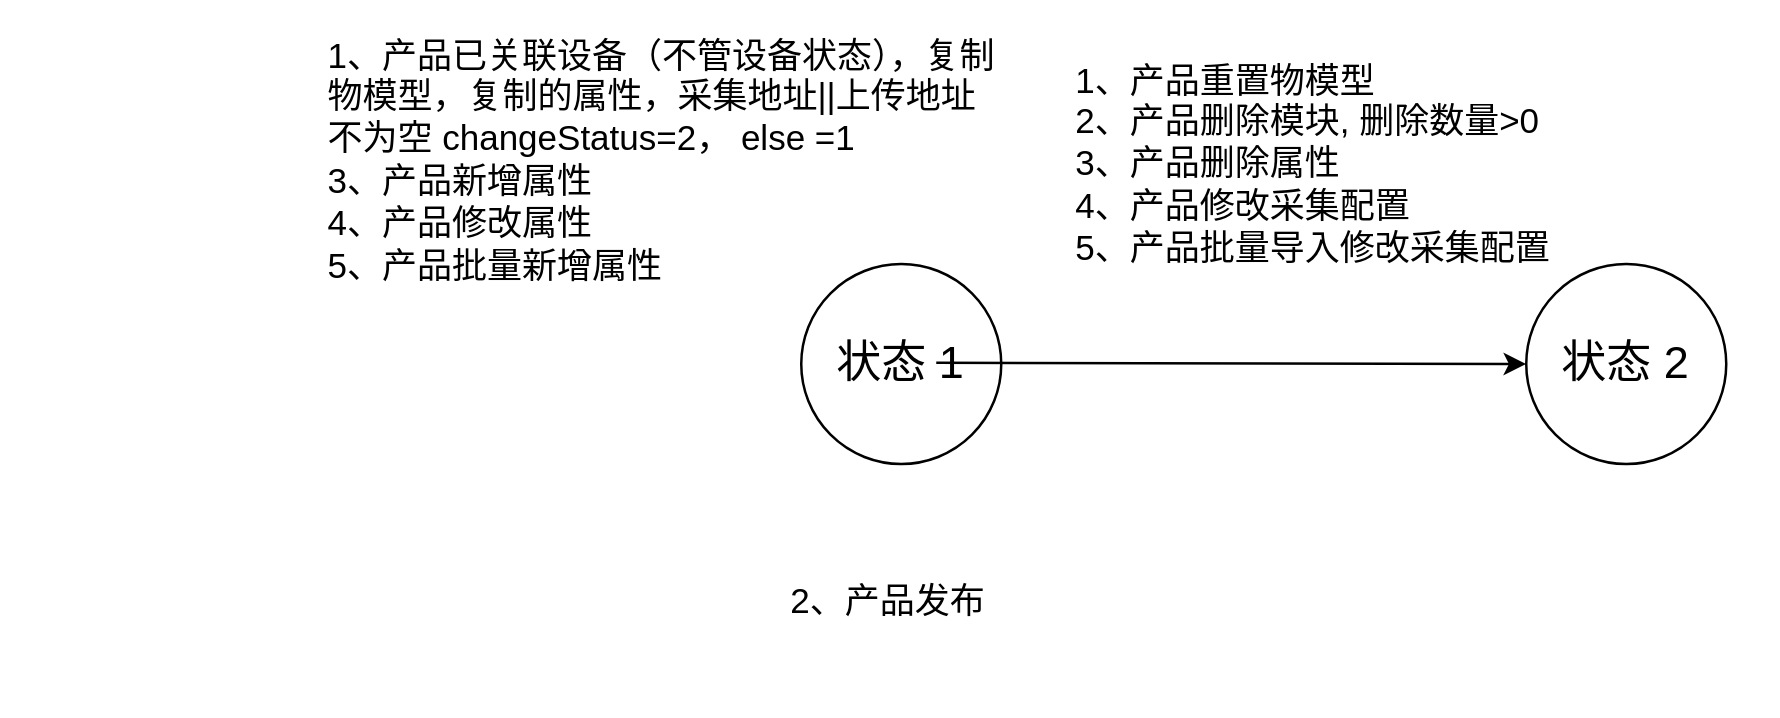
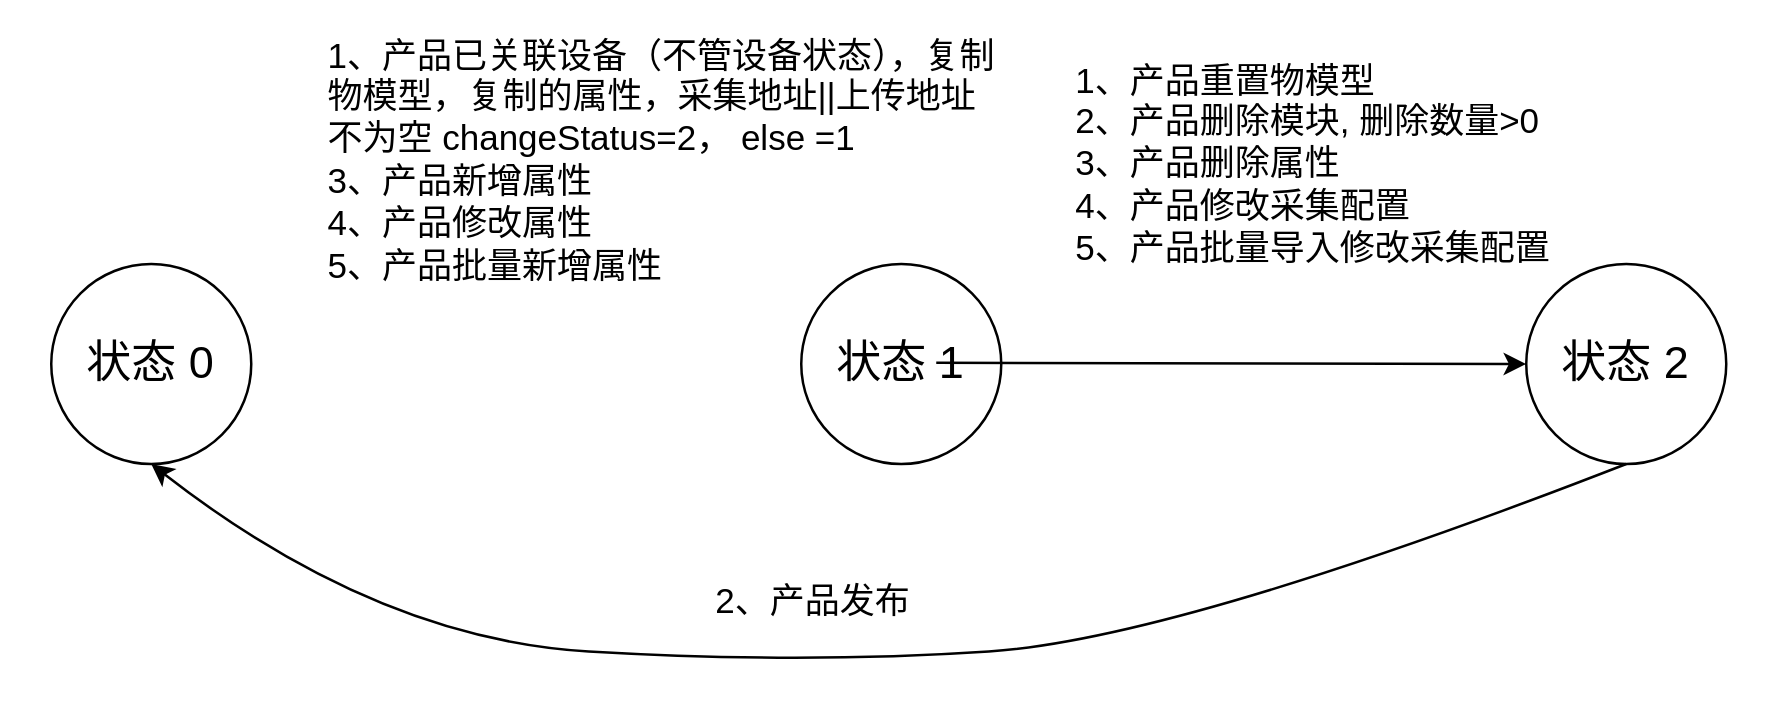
  <mxCell id="0" />
  <mxCell id="1" parent="0" />
+ <mxCell id="2" value="&lt;font style=&quot;font-size: 18px&quot;&gt;状态 0&lt;/font&gt;" style="ellipse;whiteSpace=wrap;html=1;aspect=fixed;" vertex="1" parent="1"><mxGeometry x="20" y="105" width="80" height="80" as="geometry" /></mxCell>
  <mxCell id="3" value="&lt;span&gt;&lt;font style=&quot;font-size: 18px&quot;&gt;状态 1&lt;/font&gt;&lt;/span&gt;" style="ellipse;whiteSpace=wrap;html=1;aspect=fixed;" vertex="1" parent="1"><mxGeometry x="320" y="105" width="80" height="80" as="geometry" /></mxCell>
  <mxCell id="4" value="&lt;span&gt;&lt;font style=&quot;font-size: 18px&quot;&gt;状态 2&lt;/font&gt;&lt;/span&gt;" style="ellipse;whiteSpace=wrap;html=1;aspect=fixed;" vertex="1" parent="1"><mxGeometry x="610" y="105" width="80" height="80" as="geometry" /></mxCell>
  <mxCell id="5" value="" style="endArrow=classic;html=1;exitX=1;exitY=0.5;exitDx=0;exitDy=0;entryX=0;entryY=0.5;entryDx=0;entryDy=0;" edge="1" parent="1" target="4"><mxGeometry width="50" height="50" relative="1" as="geometry"><mxPoint x="374" y="144.5" as="sourcePoint" /><mxPoint x="518" y="144.5" as="targetPoint" /></mxGeometry></mxCell>
  <mxCell id="6" value="&lt;div style=&quot;text-align: left&quot;&gt;&lt;span style=&quot;font-size: 14px&quot;&gt;1、产品重置物模型&lt;/span&gt;&lt;/div&gt;&lt;font style=&quot;font-size: 14px&quot;&gt;&lt;div style=&quot;text-align: left&quot;&gt;&lt;span&gt;2、产品删除模块, 删除数量&amp;gt;0&lt;/span&gt;&lt;/div&gt;&lt;div style=&quot;text-align: left&quot;&gt;&lt;span&gt;3、产品删除属性&lt;/span&gt;&lt;/div&gt;&lt;div style=&quot;text-align: left&quot;&gt;&lt;span&gt;4、产品修改采集配置&lt;/span&gt;&lt;/div&gt;&lt;div style=&quot;text-align: left&quot;&gt;&lt;span&gt;5、产品批量导入修改采集配置&lt;/span&gt;&lt;/div&gt;&lt;/font&gt;" style="text;html=1;strokeColor=none;fillColor=none;align=center;verticalAlign=middle;whiteSpace=wrap;rounded=0;" vertex="1" parent="1"><mxGeometry x="420" y="25" width="210" height="80" as="geometry" /></mxCell>
  <mxCell id="7" value="&lt;div style=&quot;text-align: left&quot;&gt;&lt;span style=&quot;font-size: 14px&quot;&gt;1、产品已关联设备（不管设备状态），复制物模型，复制的属性，采集地址||上传地址不为空 changeStatus=2， else =1&lt;/span&gt;&lt;/div&gt;&lt;font style=&quot;font-size: 14px&quot;&gt;&lt;div style=&quot;text-align: left&quot;&gt;&lt;span&gt;3、产品新增属性&lt;/span&gt;&lt;/div&gt;&lt;div style=&quot;text-align: left&quot;&gt;&lt;span&gt;4、产品修改属性&lt;/span&gt;&lt;/div&gt;&lt;div style=&quot;text-align: left&quot;&gt;&lt;span&gt;5、产品批量新增属性&lt;/span&gt;&lt;/div&gt;&lt;/font&gt;&lt;div style=&quot;color: rgba(0 , 0 , 0 , 0) ; font-family: monospace ; font-size: 0px ; text-align: left&quot;&gt;&lt;span&gt;3\产品已挂3CmxGraphModel%3E%3Croot%3E%3CmxCell%20id%3D%220%22%2F%3E%3CmxCell%20id%3D%221%22%20parent%3D%220%22%2F%3E%3CmxCell%20id%3D%222%22%20value%3D%221%E3%80%81%E4%BA%A7%E5%93%81%E9%87%8D%E7%BD%AE%E7%89%A9%E6%A8%A1%E5%9E%8B%22%20style%3D%22text%3Bhtml%3D1%3BstrokeColor%3Dnone%3BfillColor%3Dnone%3Balign%3Dcenter%3BverticalAlign%3Dmiddle%3BwhiteSpace%3Dwrap%3Brounded%3D0%3B%22%20vertex%3D%221%22%20parent%3D%221%22%3E%3CmxGeometry%20x%3D%22500%22%20y%3D%22210%22%20width%3D%22150%22%20height%3D%2220%22%20as%3D%22geometry%22%2F%3E%3C%2FmxCell%3E%3C%2Froot%3E%3C%2FmxGraphModel%3&lt;/span&gt;&lt;/div&gt;&lt;div style=&quot;text-align: left&quot;&gt;&lt;font color=&quot;rgba(0, 0, 0, 0)&quot; face=&quot;monospace&quot;&gt;&lt;span style=&quot;font-size: 0px&quot;&gt;&lt;br&gt;&lt;/span&gt;&lt;/font&gt;&lt;/div&gt;&lt;br&gt;&lt;div style=&quot;text-align: left&quot;&gt;&lt;span style=&quot;font-size: 0px ; color: rgba(0 , 0 , 0 , 0) ; font-family: monospace&quot;&gt;2&lt;/span&gt;&lt;/div&gt;" style="text;html=1;strokeColor=none;fillColor=none;align=center;verticalAlign=middle;whiteSpace=wrap;rounded=0;" vertex="1" parent="1"><mxGeometry x="130" y="20" width="270" height="130" as="geometry" /></mxCell>
- <mxCell id="9" value="&lt;font style=&quot;font-size: 14px&quot;&gt;2、产品发布&lt;/font&gt;" style="text;html=1;strokeColor=none;fillColor=none;align=center;verticalAlign=middle;whiteSpace=wrap;rounded=0;" vertex="1" parent="1"><mxGeometry x="310" y="225" width="90" height="30" as="geometry" /></mxCell>
+ <mxCell id="8" value="" style="curved=1;endArrow=classic;html=1;entryX=0.5;entryY=1;entryDx=0;entryDy=0;exitX=0.5;exitY=1;exitDx=0;exitDy=0;" edge="1" parent="1" source="4" target="2"><mxGeometry width="50" height="50" relative="1" as="geometry"><mxPoint x="160" y="275" as="sourcePoint" /><mxPoint x="210" y="225" as="targetPoint" /><Array as="points"><mxPoint x="470" y="255" /><mxPoint x="320" y="265" /><mxPoint x="150" y="255" /></Array></mxGeometry></mxCell>
+ <mxCell id="9" value="&lt;font style=&quot;font-size: 14px&quot;&gt;2、产品发布&lt;/font&gt;" style="text;html=1;strokeColor=none;fillColor=none;align=center;verticalAlign=middle;whiteSpace=wrap;rounded=0;" vertex="1" parent="1"><mxGeometry x="280" y="225" width="90" height="30" as="geometry" /></mxCell>
